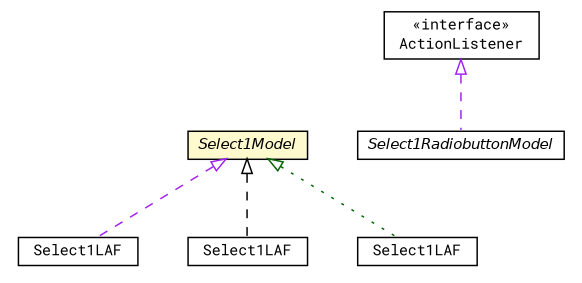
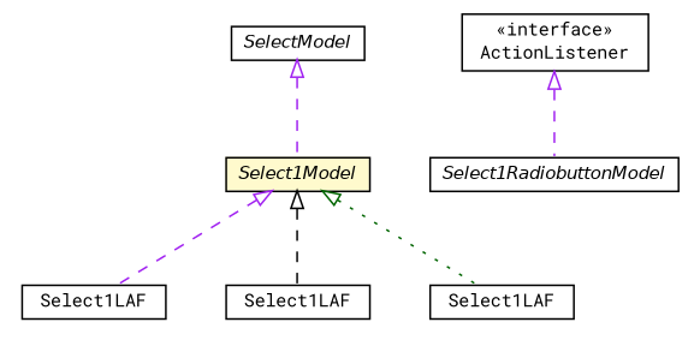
  digraph {
    fontname="Roboto Mono"
    nodesep=0.25
    ranksep=0.5
    node [fontcolor=black fontname="Roboto Mono" fontsize=10.0 shape=plaintext]
    edge [arrowtail=empty color=purple dir=back fontname="Roboto Mono" fontsize=10 headport=p labelfontname=Helvetica labelfontsize=10 style=dashed tailport=p]
    n1 [label=<<table title="org.universAAL.ui.handler.gui.swing.defaultLookAndFeel.Select1LAF" border="0" cellborder="1" cellspacing="0" cellpadding="2" port="p" href="../../defaultLookAndFeel/Select1LAF.html"> 		<tr><td><table border="0" cellspacing="0" cellpadding="1"> <tr><td align="center" balign="center"> Select1LAF </td></tr> 		</table></td></tr> 		</table>>]
+   n2 [label=<<table title="org.universAAL.ui.handler.gui.swing.model.FormControl.SelectModel" border="0" cellborder="1" cellspacing="0" cellpadding="2" port="p" href="./SelectModel.html"> 		<tr><td><table border="0" cellspacing="0" cellpadding="1"> <tr><td align="center" balign="center"><font face="Helvetica-Oblique"> SelectModel </font></td></tr> 		</table></td></tr> 		</table>>]
    n3 [label=<<table title="org.universAAL.ui.handler.gui.swing.model.FormControl.Select1Model" border="0" cellborder="1" cellspacing="0" cellpadding="2" port="p" bgcolor="lemonChiffon" href="./Select1Model.html"> 		<tr><td><table border="0" cellspacing="0" cellpadding="1"> <tr><td align="center" balign="center"><font face="Helvetica-Oblique"> Select1Model </font></td></tr> 		</table></td></tr> 		</table>>]
    n4 [label=<<table title="org.universAAL.ui.gui.swing.bluesteelLAF.Select1LAF" border="0" cellborder="1" cellspacing="0" cellpadding="2" port="p" href="../../../../../gui/swing/bluesteelLAF/Select1LAF.html"> 		<tr><td><table border="0" cellspacing="0" cellpadding="1"> <tr><td align="center" balign="center"> Select1LAF </td></tr> 		</table></td></tr> 		</table>>]
    n5 [label=<<table title="org.universAAL.ui.handler.gui.swing.classic.Select1LAF" border="0" cellborder="1" cellspacing="0" cellpadding="2" port="p" href="../../classic/Select1LAF.html"> 		<tr><td><table border="0" cellspacing="0" cellpadding="1"> <tr><td align="center" balign="center"> Select1LAF </td></tr> 		</table></td></tr> 		</table>>]
    n6 [label=<<table title="org.universAAL.ui.handler.gui.swing.model.FormControl.Select1RadiobuttonModel" border="0" cellborder="1" cellspacing="0" cellpadding="2" port="p" href="./Select1RadiobuttonModel.html"> 		<tr><td><table border="0" cellspacing="0" cellpadding="1"> <tr><td align="center" balign="center"><font face="Helvetica-Oblique"> Select1RadiobuttonModel </font></td></tr> 		</table></td></tr> 		</table>>]
    n7 [label=<<table title="java.awt.event.ActionListener" border="0" cellborder="1" cellspacing="0" cellpadding="2" port="p" href="http://java.sun.com/j2se/1.4.2/docs/api/java/awt/event/ActionListener.html"> 		<tr><td><table border="0" cellspacing="0" cellpadding="1"> <tr><td align="center" balign="center"> &#171;interface&#187; </td></tr> <tr><td align="center" balign="center"> ActionListener </td></tr> 		</table></td></tr> 		</table>>]
+   n2 -> n3
    n3 -> n1
    n3 -> n4 [color=black]
    n3 -> n5 [color=darkgreen style=dotted]
    n7 -> n6
  }
